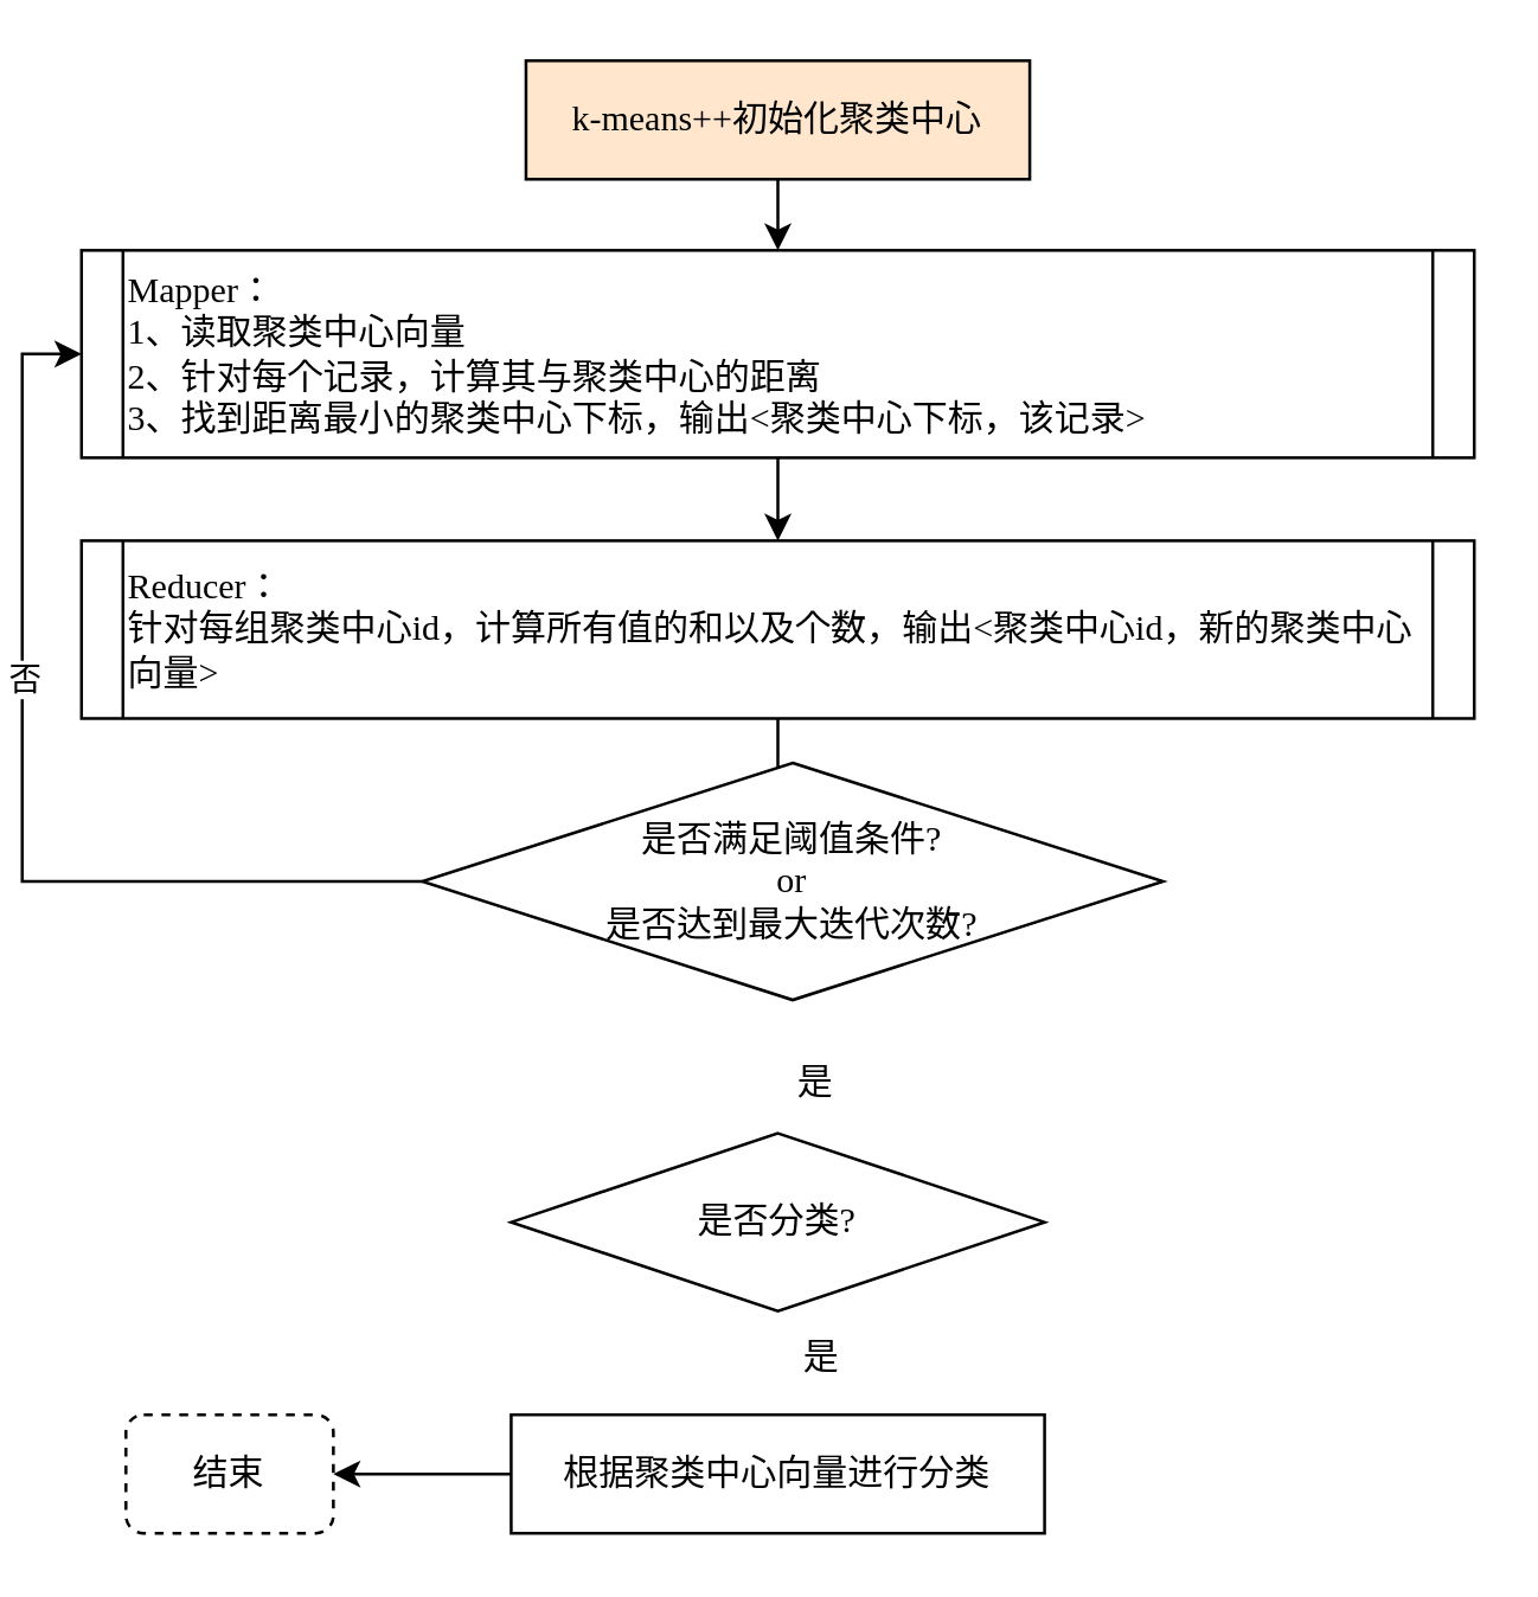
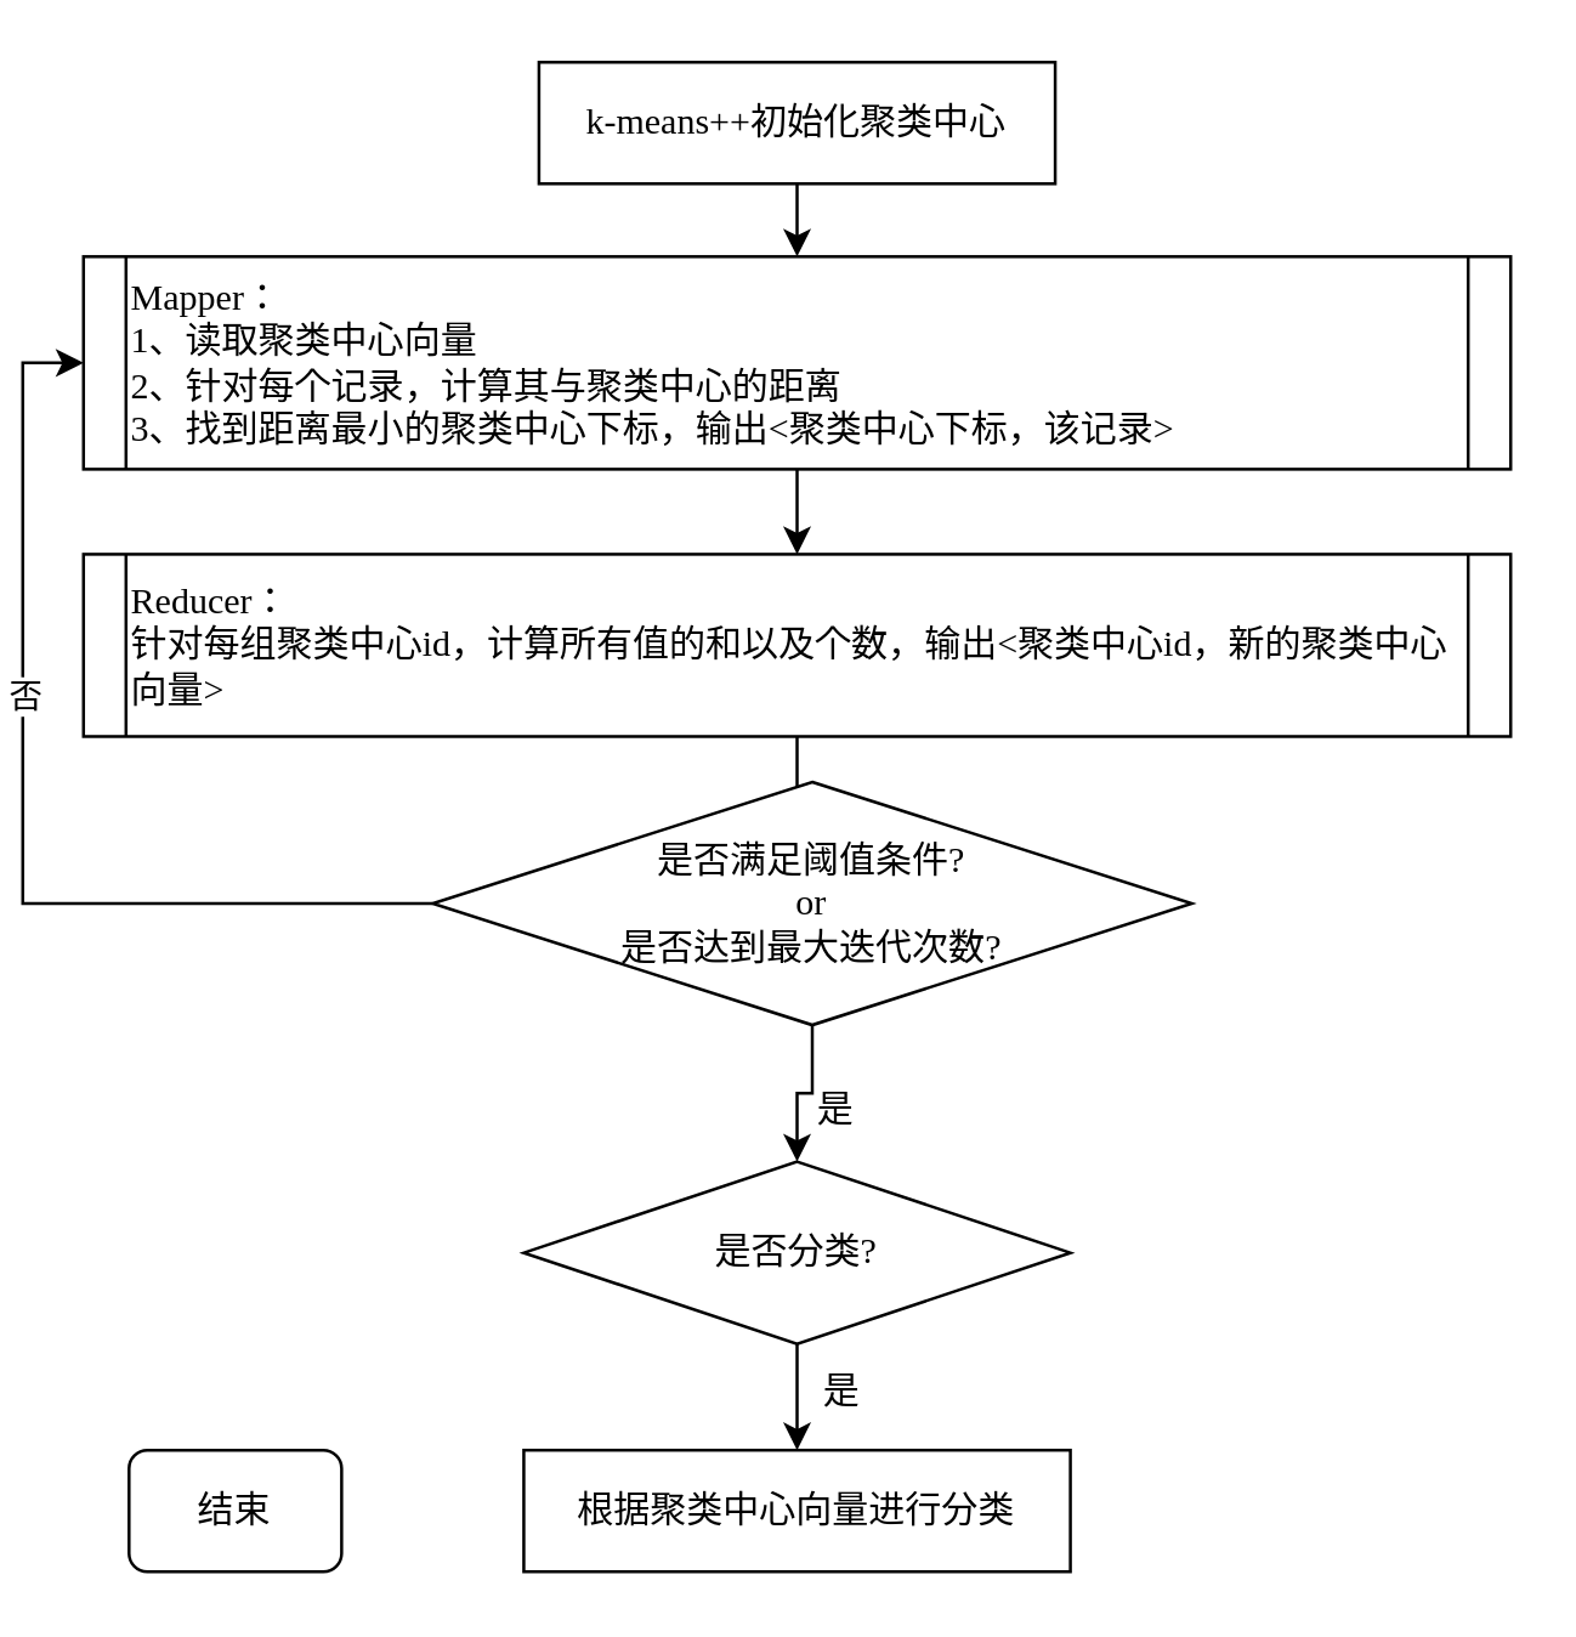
  <mxCell id="0" />
  <mxCell id="1" parent="0" />
  <mxCell id="2" style="edgeStyle=orthogonalEdgeStyle;rounded=0;orthogonalLoop=1;jettySize=auto;html=1;exitX=0.5;exitY=1;exitDx=0;exitDy=0;fontFamily=Times New Roman;" edge="1" parent="1" source="3" target="5"><mxGeometry relative="1" as="geometry" /></mxCell>
- <mxCell id="3" value="k-means++初始化聚类中心" style="rounded=0;whiteSpace=wrap;html=1;fontFamily=Times New Roman;fillColor=#ffe6cc;" vertex="1" parent="1"><mxGeometry x="170" y="20" width="170" height="40" as="geometry" /></mxCell>
+ <mxCell id="3" value="k-means++初始化聚类中心" style="rounded=0;whiteSpace=wrap;html=1;fontFamily=Times New Roman;" vertex="1" parent="1"><mxGeometry x="170" y="20" width="170" height="40" as="geometry" /></mxCell>
  <mxCell id="4" style="edgeStyle=orthogonalEdgeStyle;rounded=0;orthogonalLoop=1;jettySize=auto;html=1;exitX=0.5;exitY=1;exitDx=0;exitDy=0;entryX=0.5;entryY=0;entryDx=0;entryDy=0;fontFamily=Times New Roman;" edge="1" parent="1" source="5" target="7"><mxGeometry relative="1" as="geometry" /></mxCell>
  <mxCell id="5" value="Mapper：&lt;br&gt;1、读取聚类中心向量&lt;br&gt;2、针对每个记录，计算其与聚类中心的距离&lt;br&gt;3、找到距离最小的聚类中心下标，输出&amp;lt;聚类中心下标，该记录&amp;gt;" style="shape=process;whiteSpace=wrap;html=1;backgroundOutline=1;fontFamily=Times New Roman;size=0.03;align=left;" vertex="1" parent="1"><mxGeometry x="20" y="84" width="470" height="70" as="geometry" /></mxCell>
  <mxCell id="6" value="" style="edgeStyle=orthogonalEdgeStyle;rounded=0;orthogonalLoop=1;jettySize=auto;html=1;fontFamily=Times New Roman;" edge="1" parent="1" source="7" target="11"><mxGeometry relative="1" as="geometry" /></mxCell>
  <mxCell id="7" value="Reducer：&lt;br&gt;针对每组聚类中心id，计算所有值的和以及个数，输出&amp;lt;聚类中心id，新的聚类中心向量&amp;gt;" style="shape=process;whiteSpace=wrap;html=1;backgroundOutline=1;fontFamily=Times New Roman;size=0.03;align=left;" vertex="1" parent="1"><mxGeometry x="20" y="182" width="470" height="60" as="geometry" /></mxCell>
  <mxCell id="8" style="edgeStyle=orthogonalEdgeStyle;rounded=0;orthogonalLoop=1;jettySize=auto;html=1;exitX=0;exitY=0.5;exitDx=0;exitDy=0;entryX=0;entryY=0.5;entryDx=0;entryDy=0;fontFamily=Times New Roman;" edge="1" parent="1" source="11" target="5"><mxGeometry relative="1" as="geometry" /></mxCell>
  <mxCell id="9" value="否" style="edgeLabel;html=1;align=center;verticalAlign=middle;resizable=0;points=[];fontFamily=Times New Roman;" vertex="1" connectable="0" parent="8"><mxGeometry x="0.225" relative="1" as="geometry"><mxPoint as="offset" /></mxGeometry></mxCell>
+ <mxCell id="10" value="" style="edgeStyle=orthogonalEdgeStyle;rounded=0;orthogonalLoop=1;jettySize=auto;html=1;fontFamily=Times New Roman;" edge="1" parent="1" source="11" target="13"><mxGeometry relative="1" as="geometry" /></mxCell>
  <mxCell id="11" value="是否满足阈值条件?&lt;br&gt;or&lt;br&gt;&lt;div&gt;&lt;span&gt;是否达到最大迭代次数?&lt;/span&gt;&lt;/div&gt;" style="rhombus;whiteSpace=wrap;html=1;fontFamily=Times New Roman;align=center;" vertex="1" parent="1"><mxGeometry x="135" y="257" width="250" height="80" as="geometry" /></mxCell>
+ <mxCell id="12" value="" style="edgeStyle=orthogonalEdgeStyle;rounded=0;orthogonalLoop=1;jettySize=auto;html=1;fontFamily=Times New Roman;" edge="1" parent="1" source="13" target="16"><mxGeometry relative="1" as="geometry" /></mxCell>
  <mxCell id="13" value="是否分类?" style="rhombus;whiteSpace=wrap;html=1;fontFamily=Times New Roman;" vertex="1" parent="1"><mxGeometry x="165" y="382" width="180" height="60" as="geometry" /></mxCell>
  <mxCell id="14" value="是" style="text;html=1;strokeColor=none;fillColor=none;align=center;verticalAlign=middle;whiteSpace=wrap;rounded=0;fontFamily=Times New Roman;" vertex="1" parent="1"><mxGeometry x="248" y="355" width="40" height="20" as="geometry" /></mxCell>
- <mxCell id="15" style="edgeStyle=orthogonalEdgeStyle;rounded=0;orthogonalLoop=1;jettySize=auto;html=1;exitX=0;exitY=0.5;exitDx=0;exitDy=0;entryX=1;entryY=0.5;entryDx=0;entryDy=0;fontFamily=Times New Roman;" edge="1" parent="1" source="16" target="18"><mxGeometry relative="1" as="geometry" /></mxCell>
  <mxCell id="16" value="根据聚类中心向量进行分类" style="whiteSpace=wrap;html=1;fontFamily=Times New Roman;" vertex="1" parent="1"><mxGeometry x="165" y="477" width="180" height="40" as="geometry" /></mxCell>
  <mxCell id="17" value="是" style="text;html=1;strokeColor=none;fillColor=none;align=center;verticalAlign=middle;whiteSpace=wrap;rounded=0;fontFamily=Times New Roman;" vertex="1" parent="1"><mxGeometry x="250" y="448" width="40" height="20" as="geometry" /></mxCell>
- <mxCell id="18" value="结束" style="rounded=1;whiteSpace=wrap;html=1;fontSize=12;glass=0;strokeWidth=1;shadow=0;fontFamily=Times New Roman;dashed=1;" vertex="1" parent="1"><mxGeometry x="35" y="477" width="70" height="40" as="geometry" /></mxCell>
+ <mxCell id="18" value="结束" style="rounded=1;whiteSpace=wrap;html=1;fontSize=12;glass=0;strokeWidth=1;shadow=0;fontFamily=Times New Roman;" vertex="1" parent="1"><mxGeometry x="35" y="477" width="70" height="40" as="geometry" /></mxCell>
